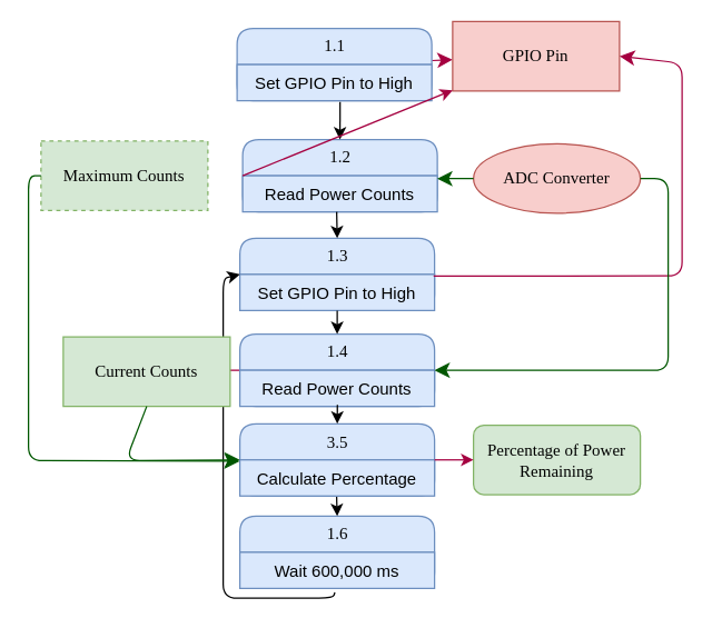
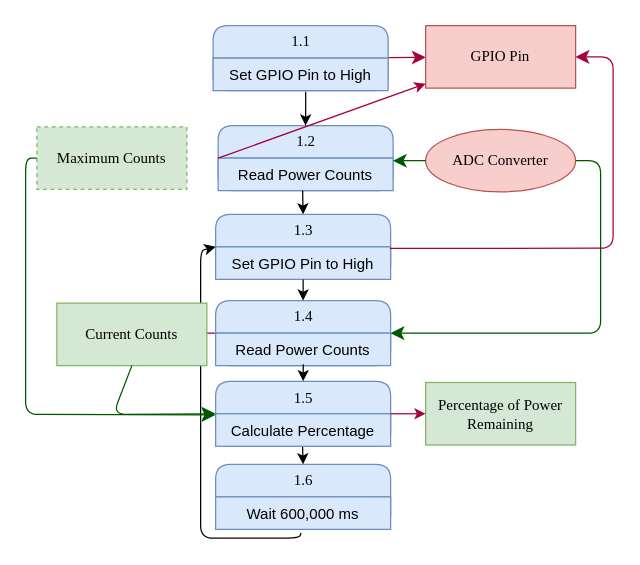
  <mxCell id="0" />
  <mxCell id="1" parent="0" />
  <mxCell id="2" value="1.2" style="swimlane;html=1;fontStyle=0;childLayout=stackLayout;horizontal=1;startSize=26;horizontalStack=0;resizeParent=1;resizeLast=0;collapsible=1;marginBottom=0;swimlaneFillColor=#ffffff;align=center;rounded=1;shadow=0;comic=0;labelBackgroundColor=none;strokeWidth=1;fontFamily=Verdana;fontSize=12;fillColor=#dae8fc;strokeColor=#6c8ebf;" parent="1" vertex="1"><mxGeometry x="174" y="100" width="140" height="52" as="geometry" /></mxCell>
  <mxCell id="3" value="Read Power Counts" style="text;html=1;strokeColor=#6c8ebf;fillColor=#dae8fc;spacingLeft=4;spacingRight=4;whiteSpace=wrap;overflow=hidden;rotatable=0;points=[[0,0.5],[1,0.5]];portConstraint=eastwest;align=center;labelBackgroundColor=none;" parent="2" vertex="1"><mxGeometry y="26" width="140" height="26" as="geometry" /></mxCell>
  <mxCell id="4" style="edgeStyle=none;html=1;labelBackgroundColor=none;startFill=0;startSize=8;endFill=1;endSize=8;fontFamily=Verdana;fontSize=12;fillColor=#d80073;strokeColor=#A50040;" parent="1" source="5" target="7" edge="1"><mxGeometry relative="1" as="geometry" /></mxCell>
  <mxCell id="5" value="1.1" style="swimlane;html=1;fontStyle=0;childLayout=stackLayout;horizontal=1;startSize=26;fillColor=#dae8fc;horizontalStack=0;resizeParent=1;resizeLast=0;collapsible=1;marginBottom=0;swimlaneFillColor=#ffffff;align=center;rounded=1;shadow=0;comic=0;labelBackgroundColor=none;strokeColor=#6c8ebf;strokeWidth=1;fontFamily=Verdana;fontSize=12;" parent="1" vertex="1"><mxGeometry x="170" y="20" width="140" height="52" as="geometry" /></mxCell>
  <mxCell id="6" value="Set GPIO Pin to High" style="text;html=1;strokeColor=#6c8ebf;fillColor=#dae8fc;spacingLeft=4;spacingRight=4;whiteSpace=wrap;overflow=hidden;rotatable=0;points=[[0,0.5],[1,0.5]];portConstraint=eastwest;align=center;labelBackgroundColor=none;" parent="5" vertex="1"><mxGeometry y="26" width="140" height="26" as="geometry" /></mxCell>
- <mxCell id="7" value="GPIO Pin" style="whiteSpace=wrap;html=1;rounded=0;shadow=0;comic=0;labelBackgroundColor=none;strokeColor=#b85450;strokeWidth=1;fillColor=#f8cecc;fontFamily=Verdana;fontSize=12;align=center;" parent="1" vertex="1"><mxGeometry x="325" y="15" width="120" height="50" as="geometry" /></mxCell>
+ <mxCell id="7" value="GPIO Pin" style="whiteSpace=wrap;html=1;rounded=0;shadow=0;comic=0;labelBackgroundColor=none;strokeColor=#b85450;strokeWidth=1;fillColor=#f8cecc;fontFamily=Verdana;fontSize=12;align=center;" parent="1" vertex="1"><mxGeometry x="340" y="20" width="120" height="50" as="geometry" /></mxCell>
  <mxCell id="8" value="" style="endArrow=classic;html=1;exitX=0.529;exitY=1.038;exitDx=0;exitDy=0;exitPerimeter=0;entryX=0.5;entryY=0;entryDx=0;entryDy=0;" edge="1" parent="1" source="6" target="2"><mxGeometry width="50" height="50" relative="1" as="geometry"><mxPoint x="50" y="230" as="sourcePoint" /><mxPoint x="100" y="180" as="targetPoint" /></mxGeometry></mxCell>
  <mxCell id="9" value="ADC Converter" style="ellipse;whiteSpace=wrap;html=1;shadow=0;comic=0;labelBackgroundColor=none;strokeColor=#b85450;strokeWidth=1;fillColor=#f8cecc;fontFamily=Verdana;fontSize=12;align=center;" vertex="1" parent="1"><mxGeometry x="340" y="103" width="120" height="50" as="geometry" /></mxCell>
  <mxCell id="10" style="edgeStyle=none;html=1;labelBackgroundColor=none;startFill=0;startSize=8;endFill=1;endSize=8;fontFamily=Verdana;fontSize=12;entryX=0.999;entryY=0.079;entryDx=0;entryDy=0;entryPerimeter=0;exitX=0;exitY=0.5;exitDx=0;exitDy=0;fillColor=#008a00;strokeColor=#005700;" edge="1" parent="1" source="9" target="3"><mxGeometry relative="1" as="geometry"><mxPoint x="340" y="127" as="sourcePoint" /><mxPoint x="330" y="160" as="targetPoint" /></mxGeometry></mxCell>
  <mxCell id="11" value="Maximum Counts" style="whiteSpace=wrap;html=1;rounded=0;shadow=0;comic=0;labelBackgroundColor=none;strokeColor=#82b366;strokeWidth=1;fillColor=#d5e8d4;fontFamily=Verdana;fontSize=12;align=center;dashed=1;" vertex="1" parent="1"><mxGeometry x="29" y="101" width="120" height="50" as="geometry" /></mxCell>
  <mxCell id="12" value="" style="endArrow=classic;html=1;fontColor=#660000;exitX=0;exitY=0.5;exitDx=0;exitDy=0;fillColor=#d80073;strokeColor=#A50040;" edge="1" parent="1" source="2" target="7"><mxGeometry width="50" height="50" relative="1" as="geometry"><mxPoint x="40" y="220" as="sourcePoint" /><mxPoint x="90" y="170" as="targetPoint" /></mxGeometry></mxCell>
  <mxCell id="13" value="1.3" style="swimlane;html=1;fontStyle=0;childLayout=stackLayout;horizontal=1;startSize=26;fillColor=#dae8fc;horizontalStack=0;resizeParent=1;resizeLast=0;collapsible=1;marginBottom=0;swimlaneFillColor=#ffffff;align=center;rounded=1;shadow=0;comic=0;labelBackgroundColor=none;strokeColor=#6c8ebf;strokeWidth=1;fontFamily=Verdana;fontSize=12;" vertex="1" parent="1"><mxGeometry x="172" y="171" width="140" height="52" as="geometry" /></mxCell>
  <mxCell id="14" value="Set GPIO Pin to High" style="text;html=1;strokeColor=#6c8ebf;fillColor=#dae8fc;spacingLeft=4;spacingRight=4;whiteSpace=wrap;overflow=hidden;rotatable=0;points=[[0,0.5],[1,0.5]];portConstraint=eastwest;align=center;" vertex="1" parent="13"><mxGeometry y="26" width="140" height="26" as="geometry" /></mxCell>
  <mxCell id="15" value="" style="endArrow=classic;html=1;exitX=0.483;exitY=1;exitDx=0;exitDy=0;exitPerimeter=0;entryX=0.5;entryY=0;entryDx=0;entryDy=0;" edge="1" parent="1" source="3" target="13"><mxGeometry width="50" height="50" relative="1" as="geometry"><mxPoint x="254.06" y="82.988" as="sourcePoint" /><mxPoint x="254" y="110" as="targetPoint" /></mxGeometry></mxCell>
  <mxCell id="16" value="" style="edgeStyle=orthogonalEdgeStyle;rounded=0;orthogonalLoop=1;jettySize=auto;html=1;fontColor=#660000;fillColor=#d80073;strokeColor=#A50040;" edge="1" parent="1" source="17" target="25"><mxGeometry relative="1" as="geometry" /></mxCell>
  <mxCell id="17" value="1.4" style="swimlane;html=1;fontStyle=0;childLayout=stackLayout;horizontal=1;startSize=26;horizontalStack=0;resizeParent=1;resizeLast=0;collapsible=1;marginBottom=0;swimlaneFillColor=#ffffff;align=center;rounded=1;shadow=0;comic=0;labelBackgroundColor=none;strokeWidth=1;fontFamily=Verdana;fontSize=12;fillColor=#dae8fc;strokeColor=#6c8ebf;" vertex="1" parent="1"><mxGeometry x="172" y="240" width="140" height="52" as="geometry" /></mxCell>
  <mxCell id="18" value="Read Power Counts" style="text;html=1;strokeColor=#6c8ebf;fillColor=#dae8fc;spacingLeft=4;spacingRight=4;whiteSpace=wrap;overflow=hidden;rotatable=0;points=[[0,0.5],[1,0.5]];portConstraint=eastwest;align=center;labelBackgroundColor=none;" vertex="1" parent="17"><mxGeometry y="26" width="140" height="26" as="geometry" /></mxCell>
  <mxCell id="19" value="1.6" style="swimlane;html=1;fontStyle=0;childLayout=stackLayout;horizontal=1;startSize=26;horizontalStack=0;resizeParent=1;resizeLast=0;collapsible=1;marginBottom=0;swimlaneFillColor=#ffffff;align=center;rounded=1;shadow=0;comic=0;labelBackgroundColor=none;strokeWidth=1;fontFamily=Verdana;fontSize=12;fillColor=#dae8fc;strokeColor=#6c8ebf;" vertex="1" parent="1"><mxGeometry x="172" y="371" width="140" height="52" as="geometry" /></mxCell>
  <mxCell id="20" value="Wait 600,000 ms" style="text;html=1;strokeColor=#6c8ebf;fillColor=#dae8fc;spacingLeft=4;spacingRight=4;whiteSpace=wrap;overflow=hidden;rotatable=0;points=[[0,0.5],[1,0.5]];portConstraint=eastwest;align=center;labelBackgroundColor=none;" vertex="1" parent="19"><mxGeometry y="26" width="140" height="26" as="geometry" /></mxCell>
  <mxCell id="21" style="edgeStyle=none;html=1;labelBackgroundColor=none;startFill=0;startSize=8;endFill=1;endSize=8;fontFamily=Verdana;fontSize=12;exitX=0.995;exitY=0.049;exitDx=0;exitDy=0;exitPerimeter=0;entryX=1;entryY=0.5;entryDx=0;entryDy=0;fillColor=#d80073;strokeColor=#A50040;" edge="1" parent="1" source="14" target="7"><mxGeometry relative="1" as="geometry"><mxPoint x="320" y="55.562" as="sourcePoint" /><mxPoint x="350" y="55.375" as="targetPoint" /><Array as="points"><mxPoint x="490" y="198" /><mxPoint x="490" y="45" /></Array></mxGeometry></mxCell>
  <mxCell id="22" style="edgeStyle=none;html=1;labelBackgroundColor=none;startFill=0;startSize=8;endFill=1;endSize=8;fontFamily=Verdana;fontSize=12;entryX=1;entryY=0.5;entryDx=0;entryDy=0;exitX=1;exitY=0.5;exitDx=0;exitDy=0;fillColor=#008a00;strokeColor=#005700;" edge="1" parent="1" source="9" target="17"><mxGeometry relative="1" as="geometry"><mxPoint x="350" y="138" as="sourcePoint" /><mxPoint x="323.86" y="138.054" as="targetPoint" /><Array as="points"><mxPoint x="480" y="128" /><mxPoint x="480" y="266" /></Array></mxGeometry></mxCell>
  <mxCell id="23" value="" style="endArrow=classic;html=1;entryX=0.5;entryY=0;entryDx=0;entryDy=0;" edge="1" parent="1" source="14" target="17"><mxGeometry width="50" height="50" relative="1" as="geometry"><mxPoint x="251.62" y="162" as="sourcePoint" /><mxPoint x="252" y="181" as="targetPoint" /></mxGeometry></mxCell>
  <mxCell id="24" value="" style="endArrow=classic;html=1;exitX=0.488;exitY=1.11;exitDx=0;exitDy=0;exitPerimeter=0;entryX=0;entryY=0.5;entryDx=0;entryDy=0;" edge="1" parent="1" source="20" target="13"><mxGeometry width="50" height="50" relative="1" as="geometry"><mxPoint x="271.62" y="182" as="sourcePoint" /><mxPoint x="272" y="201" as="targetPoint" /><Array as="points"><mxPoint x="239" y="430" /><mxPoint x="160" y="430" /><mxPoint x="160" y="200" /></Array></mxGeometry></mxCell>
  <mxCell id="25" value="Current Counts" style="whiteSpace=wrap;html=1;rounded=0;shadow=0;comic=0;labelBackgroundColor=none;strokeColor=#82b366;strokeWidth=1;fillColor=#d5e8d4;fontFamily=Verdana;fontSize=12;align=center;" vertex="1" parent="1"><mxGeometry x="45" y="242" width="120" height="50" as="geometry" /></mxCell>
- <mxCell id="26" value="3.5" style="swimlane;html=1;fontStyle=0;childLayout=stackLayout;horizontal=1;startSize=26;horizontalStack=0;resizeParent=1;resizeLast=0;collapsible=1;marginBottom=0;swimlaneFillColor=#ffffff;align=center;rounded=1;shadow=0;comic=0;labelBackgroundColor=none;strokeWidth=1;fontFamily=Verdana;fontSize=12;fillColor=#dae8fc;strokeColor=#6c8ebf;" vertex="1" parent="1"><mxGeometry x="172" y="304.5" width="140" height="52" as="geometry" /></mxCell>
+ <mxCell id="26" value="1.5" style="swimlane;html=1;fontStyle=0;childLayout=stackLayout;horizontal=1;startSize=26;horizontalStack=0;resizeParent=1;resizeLast=0;collapsible=1;marginBottom=0;swimlaneFillColor=#ffffff;align=center;rounded=1;shadow=0;comic=0;labelBackgroundColor=none;strokeWidth=1;fontFamily=Verdana;fontSize=12;fillColor=#dae8fc;strokeColor=#6c8ebf;" vertex="1" parent="1"><mxGeometry x="172" y="304.5" width="140" height="52" as="geometry" /></mxCell>
  <mxCell id="27" value="Calculate Percentage" style="text;html=1;strokeColor=#6c8ebf;fillColor=#dae8fc;spacingLeft=4;spacingRight=4;whiteSpace=wrap;overflow=hidden;rotatable=0;points=[[0,0.5],[1,0.5]];portConstraint=eastwest;align=center;labelBackgroundColor=none;" vertex="1" parent="26"><mxGeometry y="26" width="140" height="26" as="geometry" /></mxCell>
  <mxCell id="28" value="" style="endArrow=classic;html=1;entryX=0.5;entryY=0;entryDx=0;entryDy=0;exitX=0.501;exitY=0.956;exitDx=0;exitDy=0;exitPerimeter=0;" edge="1" parent="1" source="18" target="26"><mxGeometry width="50" height="50" relative="1" as="geometry"><mxPoint x="252" y="233" as="sourcePoint" /><mxPoint x="252" y="250" as="targetPoint" /></mxGeometry></mxCell>
  <mxCell id="29" value="" style="endArrow=classic;html=1;exitX=0.497;exitY=1.025;exitDx=0;exitDy=0;exitPerimeter=0;entryX=0.5;entryY=0;entryDx=0;entryDy=0;" edge="1" parent="1" source="27" target="19"><mxGeometry width="50" height="50" relative="1" as="geometry"><mxPoint x="251.62" y="162" as="sourcePoint" /><mxPoint x="252" y="181" as="targetPoint" /></mxGeometry></mxCell>
- <mxCell id="30" value="Percentage of Power Remaining" style="whiteSpace=wrap;html=1;shadow=0;comic=0;labelBackgroundColor=none;strokeColor=#82b366;strokeWidth=1;fillColor=#d5e8d4;fontFamily=Verdana;fontSize=12;align=center;rounded=1;" vertex="1" parent="1"><mxGeometry x="340" y="305.5" width="120" height="50" as="geometry" /></mxCell>
+ <mxCell id="30" value="Percentage of Power Remaining" style="whiteSpace=wrap;html=1;rounded=0;shadow=0;comic=0;labelBackgroundColor=none;strokeColor=#82b366;strokeWidth=1;fillColor=#d5e8d4;fontFamily=Verdana;fontSize=12;align=center;" vertex="1" parent="1"><mxGeometry x="340" y="305.5" width="120" height="50" as="geometry" /></mxCell>
  <mxCell id="31" value="" style="edgeStyle=orthogonalEdgeStyle;rounded=0;orthogonalLoop=1;jettySize=auto;html=1;fontColor=#660000;fillColor=#d80073;strokeColor=#A50040;exitX=1;exitY=0.5;exitDx=0;exitDy=0;entryX=0;entryY=0.5;entryDx=0;entryDy=0;" edge="1" parent="1" source="26" target="30"><mxGeometry relative="1" as="geometry"><mxPoint x="182" y="276.286" as="sourcePoint" /><mxPoint x="160" y="276.857" as="targetPoint" /></mxGeometry></mxCell>
  <mxCell id="32" style="edgeStyle=none;html=1;labelBackgroundColor=none;startFill=0;startSize=8;endFill=1;endSize=8;fontFamily=Verdana;fontSize=12;entryX=0;entryY=0.5;entryDx=0;entryDy=0;exitX=0.5;exitY=1;exitDx=0;exitDy=0;fillColor=#008a00;strokeColor=#005700;" edge="1" parent="1" source="25" target="26"><mxGeometry relative="1" as="geometry"><mxPoint x="350" y="138" as="sourcePoint" /><mxPoint x="323.86" y="138.054" as="targetPoint" /><Array as="points"><mxPoint x="90" y="331" /></Array></mxGeometry></mxCell>
  <mxCell id="33" style="edgeStyle=none;html=1;labelBackgroundColor=none;startFill=0;startSize=8;endFill=1;endSize=8;fontFamily=Verdana;fontSize=12;entryX=-0.001;entryY=0.036;entryDx=0;entryDy=0;fillColor=#008a00;strokeColor=#005700;entryPerimeter=0;exitX=0;exitY=0.5;exitDx=0;exitDy=0;" edge="1" parent="1" source="11" target="27"><mxGeometry relative="1" as="geometry"><mxPoint x="90" y="290" as="sourcePoint" /><mxPoint x="182" y="340.5" as="targetPoint" /><Array as="points"><mxPoint x="20" y="126" /><mxPoint x="20" y="331" /></Array></mxGeometry></mxCell>
